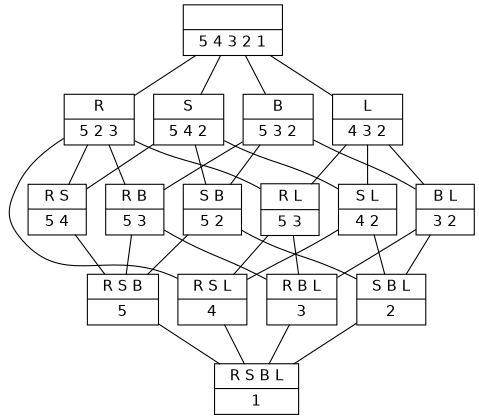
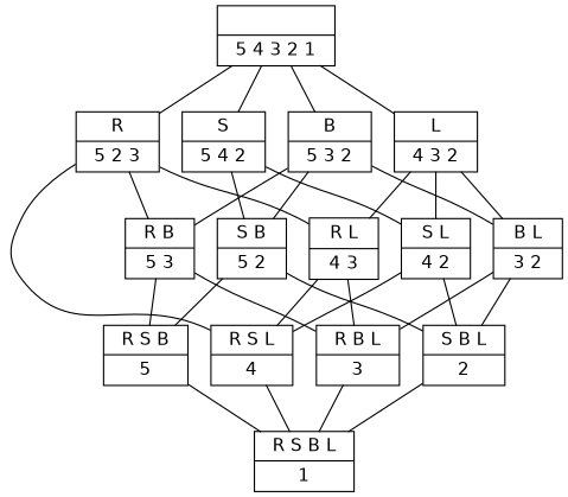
  digraph {
    node [fontname=Helvetica margin="0.2,0.055" shape=record]
    edge [dir=none]
    n1 [label="{R S B L|1}"]
    n2 [label="{R S B|5}"]
    n3 [label="{R S L|4}"]
-   n4 [label="{R S|5 4}"]
    n5 [label="{R B L|3}"]
    n6 [label="{R B|5 3}"]
-   n7 [label="{R L|5 3}"]
+   n7 [label="{R L|4 3}"]
    n8 [label="{R|5 2 3}"]
    n9 [label="{S B L|2}"]
    n10 [label="{S B|5 2}"]
    n11 [label="{S L|4 2}"]
    n12 [label="{S|5 4 2}"]
    n13 [label="{B L|3 2}"]
    n14 [label="{B|5 3 2}"]
    n15 [label="{L|4 3 2}"]
    n16 [label="{|5 4 3 2 1}"]
    n2 -> n1
    n3 -> n1
-   n4 -> n2
    n5 -> n1
    n6 -> n2
    n6 -> n5
    n7 -> n3
    n7 -> n5
    n8 -> n3
-   n8 -> n4
    n8 -> n6
    n8 -> n7
    n9 -> n1
    n10 -> n2
    n10 -> n9
    n11 -> n3
    n11 -> n9
-   n12 -> n4
    n12 -> n10
    n12 -> n11
    n13 -> n5
    n13 -> n9
    n14 -> n6
    n14 -> n10
    n14 -> n13
    n15 -> n7
    n15 -> n11
    n15 -> n13
    n16 -> n8
    n16 -> n12
    n16 -> n14
    n16 -> n15
  }
